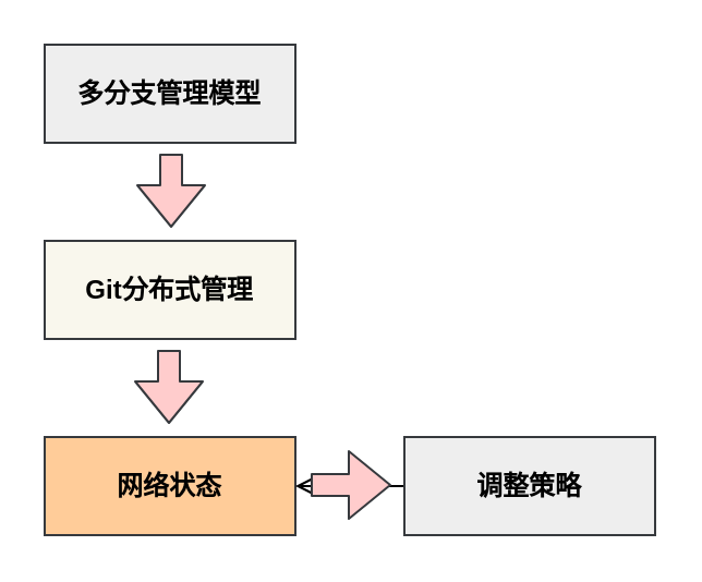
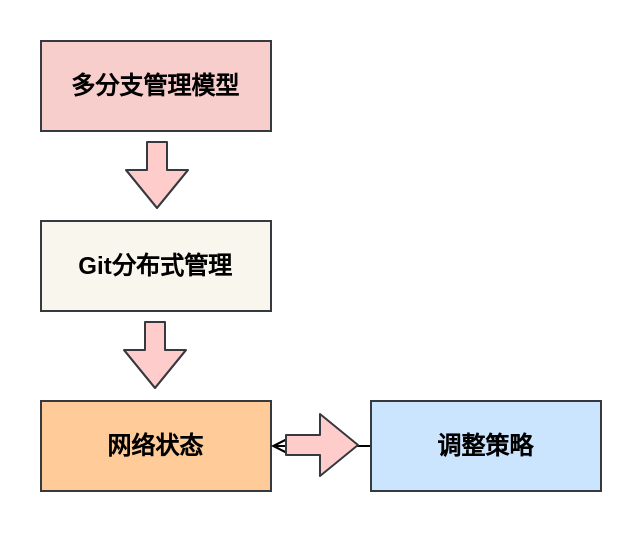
  <mxCell id="0" />
  <mxCell id="1" parent="0" />
  <mxCell id="2" value="&lt;b&gt;网络状态&lt;/b&gt;" style="rounded=0;whiteSpace=wrap;html=1;fillColor=#ffcc99;strokeColor=#36393d;" vertex="1" parent="1"><mxGeometry x="20" y="200" width="115" height="45" as="geometry" /></mxCell>
  <mxCell id="3" value="&lt;b&gt;Git分布式管理&lt;/b&gt;" style="rounded=0;whiteSpace=wrap;html=1;fillColor=#f9f7ed;strokeColor=#36393d;" vertex="1" parent="1"><mxGeometry x="20" y="110" width="115" height="45" as="geometry" /></mxCell>
- <mxCell id="4" value="&lt;b&gt;多分支管理模型&lt;/b&gt;" style="rounded=0;whiteSpace=wrap;html=1;fillColor=#eeeeee;strokeColor=#36393d;" vertex="1" parent="1"><mxGeometry x="20" y="20" width="115" height="45" as="geometry" /></mxCell>
+ <mxCell id="4" value="&lt;b&gt;多分支管理模型&lt;/b&gt;" style="rounded=0;whiteSpace=wrap;html=1;fillColor=#f8cecc;strokeColor=#36393d;" vertex="1" parent="1"><mxGeometry x="20" y="20" width="115" height="45" as="geometry" /></mxCell>
  <mxCell id="5" value="" style="edgeStyle=orthogonalEdgeStyle;rounded=0;orthogonalLoop=1;jettySize=auto;html=1;endArrow=open;" edge="1" parent="1" source="6" target="2"><mxGeometry relative="1" as="geometry" /></mxCell>
- <mxCell id="6" value="&lt;b&gt;调整策略&lt;/b&gt;" style="rounded=0;whiteSpace=wrap;html=1;fillColor=#eeeeee;strokeColor=#36393d;" vertex="1" parent="1"><mxGeometry x="185" y="200" width="115" height="45" as="geometry" /></mxCell>
+ <mxCell id="6" value="&lt;b&gt;调整策略&lt;/b&gt;" style="rounded=0;whiteSpace=wrap;html=1;fillColor=#cce5ff;strokeColor=#36393d;" vertex="1" parent="1"><mxGeometry x="185" y="200" width="115" height="45" as="geometry" /></mxCell>
  <mxCell id="7" value="" style="shape=flexArrow;endArrow=classic;html=1;fillColor=#ffcccc;strokeColor=#36393d;" edge="1" parent="1"><mxGeometry width="50" height="50" relative="1" as="geometry"><mxPoint x="78" y="70" as="sourcePoint" /><mxPoint x="78" y="104" as="targetPoint" /></mxGeometry></mxCell>
  <mxCell id="8" value="" style="shape=flexArrow;endArrow=classic;html=1;fillColor=#ffcccc;strokeColor=#36393d;" edge="1" parent="1"><mxGeometry width="50" height="50" relative="1" as="geometry"><mxPoint x="77" y="160" as="sourcePoint" /><mxPoint x="77" y="194" as="targetPoint" /></mxGeometry></mxCell>
  <mxCell id="9" value="" style="shape=flexArrow;endArrow=classic;html=1;fillColor=#ffcccc;strokeColor=#36393d;" edge="1" parent="1"><mxGeometry width="50" height="50" relative="1" as="geometry"><mxPoint x="142" y="222" as="sourcePoint" /><mxPoint x="179" y="222" as="targetPoint" /></mxGeometry></mxCell>
